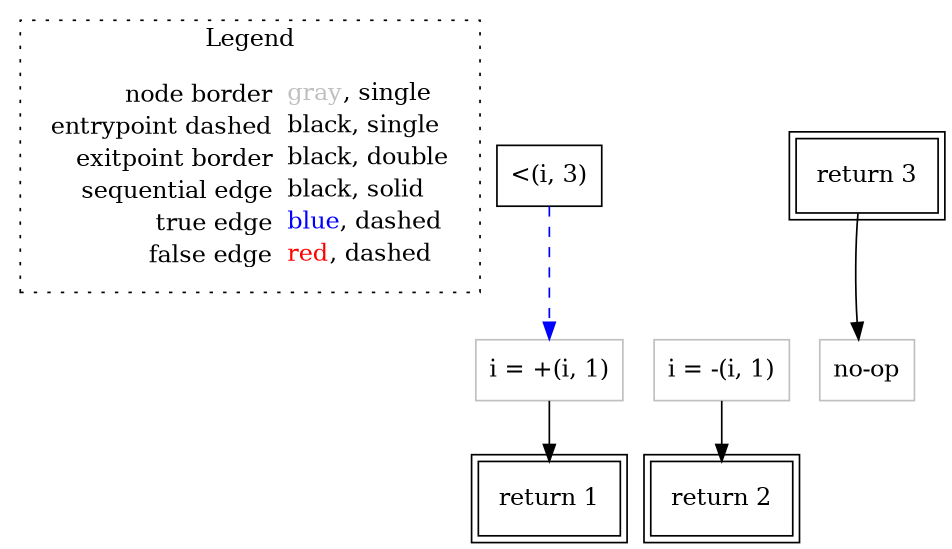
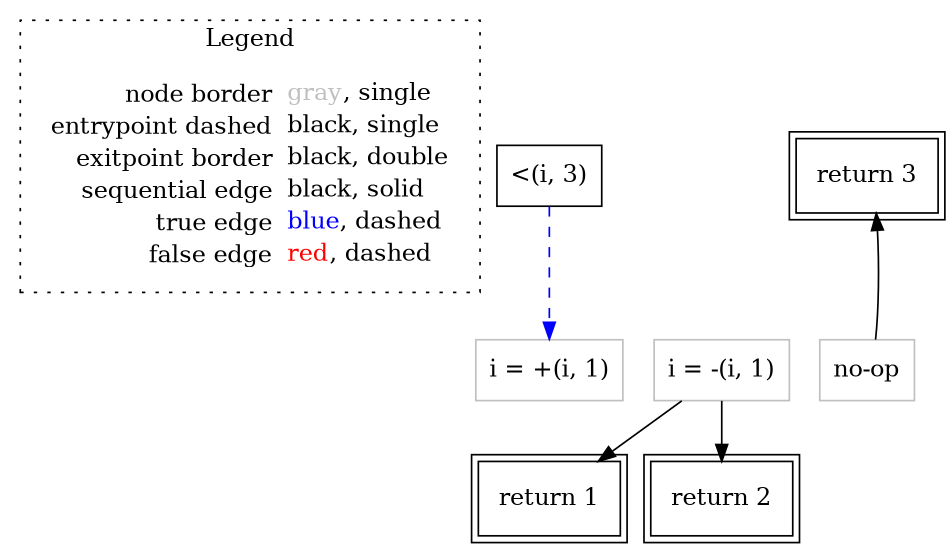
  digraph {
    node [shape=rect color=black]
    edge [color=black]
    n1 [label=<<table border="0" cellpadding="2" cellspacing="0" cellborder="0"><tr><td align="right">node border&nbsp;</td><td align="left"><font color="gray">gray</font>, single</td></tr><tr><td align="right">entrypoint dashed&nbsp;</td><td align="left"><font color="black">black</font>, single</td></tr><tr><td align="right">exitpoint border&nbsp;</td><td align="left"><font color="black">black</font>, double</td></tr><tr><td align="right">sequential edge&nbsp;</td><td align="left"><font color="black">black</font>, solid</td></tr><tr><td align="right">true edge&nbsp;</td><td align="left"><font color="blue">blue</font>, dashed</td></tr><tr><td align="right">false edge&nbsp;</td><td align="left"><font color="red">red</font>, dashed</td></tr></table>> shape=plaintext color=""]
    n2 [label=<&lt;(i, 3)>]
    n3 [color=gray label=<i = +(i, 1)>]
    n4 [color=gray label=<i = -(i, 1)>]
    n5 [label=<return 2> peripheries=2]
    n6 [label=<return 1> peripheries=2]
    n7 [label=<return 3> peripheries=2]
    n8 [color=gray label=<no-op>]
    subgraph cluster_1 {
      label=Legend
      style=dotted
      n1
    }
    n2 -> n3 [color=blue style=dashed]
-   n3 -> n6
+   n4 -> n6
    n4 -> n5
-   n7 -> n8
+   n8 -> n7
  }
